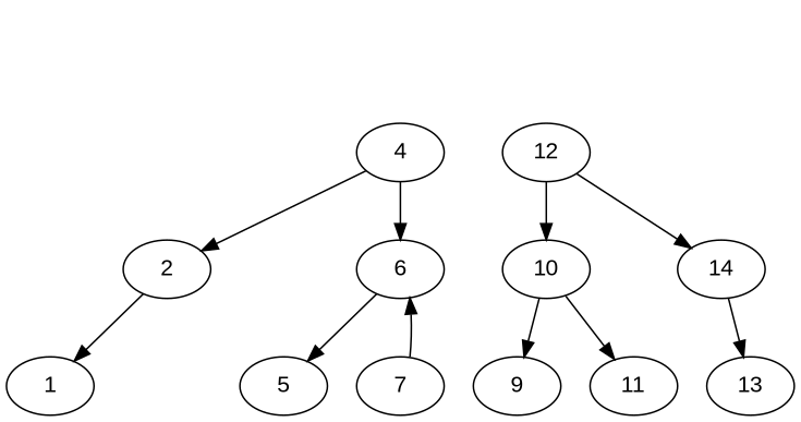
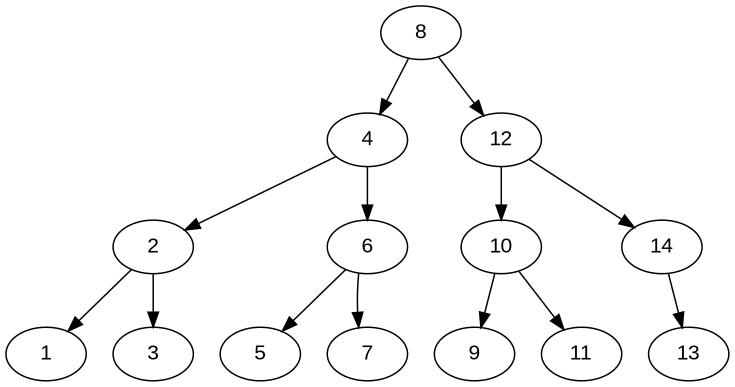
  digraph {
    fontname="Liberation Sans"
    node [fontname="Liberation Sans"]
    edge [fontname="Liberation Sans"]
+   8
    4
    12
    2
    6
    10
    14
    1
+   3
    5
    7
    9
    11
    13
+   8 -> 4
+   8 -> 12
    4 -> 2
    4 -> 6
    12 -> 10
    12 -> 14
    2 -> 1
+   2 -> 3
    6 -> 5
-   7 -> 6
+   6 -> 7
    10 -> 9
    10 -> 11
    14 -> 13
  }
